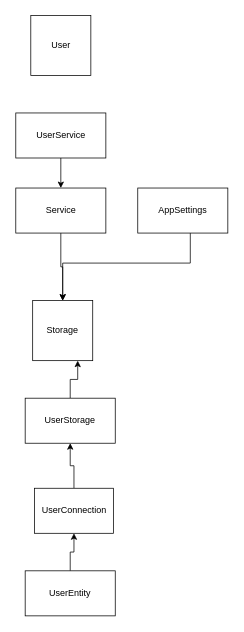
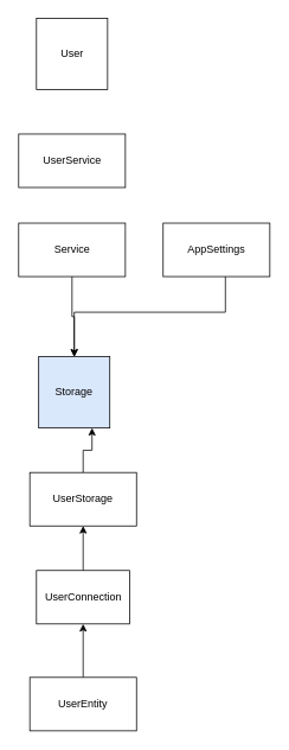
  <mxCell id="0" />
  <mxCell id="1" parent="0" />
  <mxCell id="2" value="User" style="whiteSpace=wrap;html=1;aspect=fixed;" parent="1" vertex="1"><mxGeometry x="40.5" y="20" width="80" height="80" as="geometry" /></mxCell>
- <mxCell id="3" value="Storage" style="whiteSpace=wrap;html=1;aspect=fixed;" parent="1" vertex="1"><mxGeometry x="43" y="400" width="80" height="80" as="geometry" /></mxCell>
- <mxCell id="4" style="edgeStyle=orthogonalEdgeStyle;rounded=0;orthogonalLoop=1;jettySize=auto;html=1;entryX=0.5;entryY=0;entryDx=0;entryDy=0;" parent="1" source="5" target="11" edge="1"><mxGeometry relative="1" as="geometry" /></mxCell>
+ <mxCell id="3" value="Storage" style="whiteSpace=wrap;html=1;aspect=fixed;fillColor=#dae8fc;" parent="1" vertex="1"><mxGeometry x="43" y="400" width="80" height="80" as="geometry" /></mxCell>
  <mxCell id="5" value="UserService" style="rounded=0;whiteSpace=wrap;html=1;" parent="1" vertex="1"><mxGeometry x="20.5" y="150" width="120" height="60" as="geometry" /></mxCell>
  <mxCell id="6" style="edgeStyle=orthogonalEdgeStyle;rounded=0;orthogonalLoop=1;jettySize=auto;html=1;entryX=0.75;entryY=1;entryDx=0;entryDy=0;" parent="1" source="7" target="3" edge="1"><mxGeometry relative="1" as="geometry" /></mxCell>
  <mxCell id="7" value="UserStorage" style="rounded=0;whiteSpace=wrap;html=1;" parent="1" vertex="1"><mxGeometry x="33" y="530" width="120" height="60" as="geometry" /></mxCell>
  <mxCell id="8" style="edgeStyle=orthogonalEdgeStyle;rounded=0;orthogonalLoop=1;jettySize=auto;html=1;entryX=0.5;entryY=1;entryDx=0;entryDy=0;" parent="1" source="9" target="13" edge="1"><mxGeometry relative="1" as="geometry"><mxPoint x="103" y="790" as="targetPoint" /></mxGeometry></mxCell>
  <mxCell id="9" value="UserEntity" style="rounded=0;whiteSpace=wrap;html=1;" parent="1" vertex="1"><mxGeometry x="33" y="760" width="120" height="60" as="geometry" /></mxCell>
  <mxCell id="10" style="edgeStyle=orthogonalEdgeStyle;rounded=0;orthogonalLoop=1;jettySize=auto;html=1;" parent="1" source="11" target="3" edge="1"><mxGeometry relative="1" as="geometry" /></mxCell>
  <mxCell id="11" value="Service" style="rounded=0;whiteSpace=wrap;html=1;" parent="1" vertex="1"><mxGeometry x="20.5" y="250" width="120" height="60" as="geometry" /></mxCell>
  <mxCell id="12" style="edgeStyle=orthogonalEdgeStyle;rounded=0;orthogonalLoop=1;jettySize=auto;html=1;" parent="1" source="13" target="7" edge="1"><mxGeometry relative="1" as="geometry" /></mxCell>
- <mxCell id="13" value="UserConnection" style="rounded=0;whiteSpace=wrap;html=1;" parent="1" vertex="1"><mxGeometry x="45.5" y="650" width="105" height="60" as="geometry" /></mxCell>
+ <mxCell id="13" value="UserConnection" style="rounded=0;whiteSpace=wrap;html=1;" parent="1" vertex="1"><mxGeometry x="40.5" y="640" width="105" height="60" as="geometry" /></mxCell>
  <mxCell id="14" style="edgeStyle=orthogonalEdgeStyle;rounded=0;orthogonalLoop=1;jettySize=auto;html=1;entryX=0.5;entryY=0;entryDx=0;entryDy=0;" parent="1" source="15" target="3" edge="1"><mxGeometry relative="1" as="geometry"><Array as="points"><mxPoint x="253" y="350" /><mxPoint x="83" y="350" /></Array></mxGeometry></mxCell>
  <mxCell id="15" value="AppSettings" style="rounded=0;whiteSpace=wrap;html=1;" parent="1" vertex="1"><mxGeometry x="183" y="250" width="120" height="60" as="geometry" /></mxCell>
